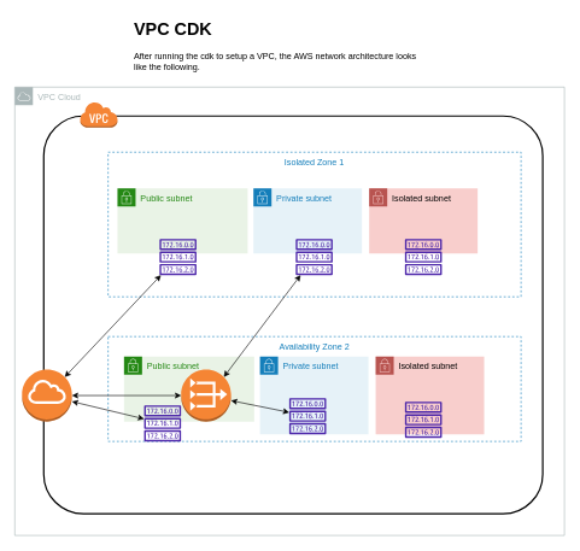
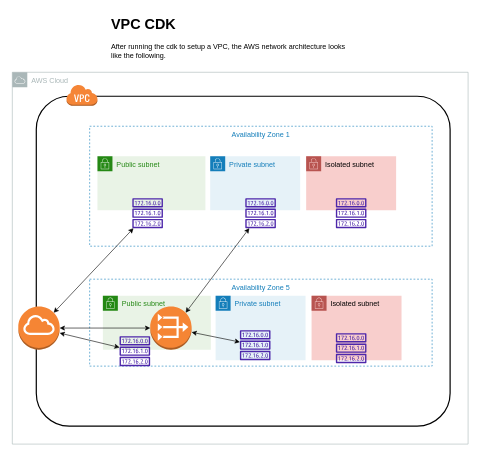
  <mxCell id="0" />
  <mxCell id="1" parent="0" />
- <mxCell id="2" value="Availability Zone 2" style="fillColor=none;strokeColor=#147EBA;dashed=1;verticalAlign=top;fontStyle=0;fontColor=#147EBA;" vertex="1" parent="1"><mxGeometry x="149" y="465" width="571" height="145" as="geometry" /></mxCell>
- <mxCell id="3" value="VPC Cloud" style="sketch=0;outlineConnect=0;gradientColor=none;html=1;whiteSpace=wrap;fontSize=12;fontStyle=0;shape=mxgraph.aws4.group;grIcon=mxgraph.aws4.group_aws_cloud;strokeColor=#AAB7B8;fillColor=none;verticalAlign=top;align=left;spacingLeft=30;fontColor=#AAB7B8;dashed=0;" parent="1" vertex="1"><mxGeometry x="20" y="120" width="760" height="620" as="geometry" /></mxCell>
+ <mxCell id="2" value="Availability Zone 5" style="fillColor=none;strokeColor=#147EBA;dashed=1;verticalAlign=top;fontStyle=0;fontColor=#147EBA;" vertex="1" parent="1"><mxGeometry x="149" y="465" width="571" height="145" as="geometry" /></mxCell>
+ <mxCell id="3" value="AWS Cloud" style="sketch=0;outlineConnect=0;gradientColor=none;html=1;whiteSpace=wrap;fontSize=12;fontStyle=0;shape=mxgraph.aws4.group;grIcon=mxgraph.aws4.group_aws_cloud;strokeColor=#AAB7B8;fillColor=none;verticalAlign=top;align=left;spacingLeft=30;fontColor=#AAB7B8;dashed=0;" parent="1" vertex="1"><mxGeometry x="20" y="120" width="760" height="620" as="geometry" /></mxCell>
  <mxCell id="4" value="" style="rounded=1;arcSize=10;dashed=0;fillColor=none;gradientColor=none;strokeWidth=2;" parent="1" vertex="1"><mxGeometry x="60" y="160" width="690" height="550" as="geometry" /></mxCell>
  <mxCell id="5" value="Public subnet" style="points=[[0,0],[0.25,0],[0.5,0],[0.75,0],[1,0],[1,0.25],[1,0.5],[1,0.75],[1,1],[0.75,1],[0.5,1],[0.25,1],[0,1],[0,0.75],[0,0.5],[0,0.25]];outlineConnect=0;gradientColor=none;html=1;whiteSpace=wrap;fontSize=12;fontStyle=0;container=1;pointerEvents=0;collapsible=0;recursiveResize=0;shape=mxgraph.aws4.group;grIcon=mxgraph.aws4.group_security_group;grStroke=0;strokeColor=#248814;fillColor=#E9F3E6;verticalAlign=top;align=left;spacingLeft=30;fontColor=#248814;dashed=0;" vertex="1" parent="1"><mxGeometry x="171" y="492.5" width="180" height="90" as="geometry" /></mxCell>
- <mxCell id="6" value="Isolated Zone 1" style="fillColor=none;strokeColor=#147EBA;dashed=1;verticalAlign=top;fontStyle=0;fontColor=#147EBA;" vertex="1" parent="1"><mxGeometry x="149" y="210" width="571" height="200" as="geometry" /></mxCell>
+ <mxCell id="6" value="Availability Zone 1" style="fillColor=none;strokeColor=#147EBA;dashed=1;verticalAlign=top;fontStyle=0;fontColor=#147EBA;" vertex="1" parent="1"><mxGeometry x="149" y="210" width="571" height="200" as="geometry" /></mxCell>
  <mxCell id="7" value="Isolated subnet" style="points=[[0,0],[0.25,0],[0.5,0],[0.75,0],[1,0],[1,0.25],[1,0.5],[1,0.75],[1,1],[0.75,1],[0.5,1],[0.25,1],[0,1],[0,0.75],[0,0.5],[0,0.25]];outlineConnect=0;html=1;whiteSpace=wrap;fontSize=12;fontStyle=0;container=1;pointerEvents=0;collapsible=0;recursiveResize=0;shape=mxgraph.aws4.group;grIcon=mxgraph.aws4.group_security_group;grStroke=0;strokeColor=#b85450;fillColor=#f8cecc;verticalAlign=top;align=left;spacingLeft=30;dashed=0;" parent="1" vertex="1"><mxGeometry x="510" y="260" width="150" height="90" as="geometry" /></mxCell>
  <mxCell id="8" value="" style="dashed=0;html=1;shape=mxgraph.aws3.virtual_private_cloud;fillColor=#F58536;gradientColor=none;dashed=0;" parent="1" vertex="1"><mxGeometry x="110" y="140" width="52" height="36" as="geometry" /></mxCell>
  <mxCell id="9" value="Private subnet" style="points=[[0,0],[0.25,0],[0.5,0],[0.75,0],[1,0],[1,0.25],[1,0.5],[1,0.75],[1,1],[0.75,1],[0.5,1],[0.25,1],[0,1],[0,0.75],[0,0.5],[0,0.25]];outlineConnect=0;gradientColor=none;html=1;whiteSpace=wrap;fontSize=12;fontStyle=0;container=1;pointerEvents=0;collapsible=0;recursiveResize=0;shape=mxgraph.aws4.group;grIcon=mxgraph.aws4.group_security_group;grStroke=0;strokeColor=#147EBA;fillColor=#E6F2F8;verticalAlign=top;align=left;spacingLeft=30;fontColor=#147EBA;dashed=0;" parent="1" vertex="1"><mxGeometry x="350" y="260" width="150" height="90" as="geometry" /></mxCell>
  <mxCell id="10" value="" style="outlineConnect=0;dashed=0;verticalLabelPosition=bottom;verticalAlign=top;align=center;html=1;shape=mxgraph.aws3.internet_gateway;fillColor=#F58534;gradientColor=none;" parent="1" vertex="1"><mxGeometry x="30" y="510.5" width="69" height="72" as="geometry" /></mxCell>
  <mxCell id="11" value="&lt;h1&gt;VPC CDK&lt;/h1&gt;&lt;p&gt;After running the cdk to setup a VPC, the AWS network architecture looks like the following.&lt;/p&gt;" style="text;html=1;strokeColor=none;fillColor=none;spacing=5;spacingTop=-20;whiteSpace=wrap;overflow=hidden;rounded=0;" parent="1" vertex="1"><mxGeometry x="180" y="20" width="405" height="130" as="geometry" /></mxCell>
  <mxCell id="12" value="Public subnet" style="points=[[0,0],[0.25,0],[0.5,0],[0.75,0],[1,0],[1,0.25],[1,0.5],[1,0.75],[1,1],[0.75,1],[0.5,1],[0.25,1],[0,1],[0,0.75],[0,0.5],[0,0.25]];outlineConnect=0;gradientColor=none;html=1;whiteSpace=wrap;fontSize=12;fontStyle=0;container=1;pointerEvents=0;collapsible=0;recursiveResize=0;shape=mxgraph.aws4.group;grIcon=mxgraph.aws4.group_security_group;grStroke=0;strokeColor=#248814;fillColor=#E9F3E6;verticalAlign=top;align=left;spacingLeft=30;fontColor=#248814;dashed=0;" vertex="1" parent="1"><mxGeometry x="162" y="260" width="180" height="90" as="geometry" /></mxCell>
  <mxCell id="13" value="Isolated subnet" style="points=[[0,0],[0.25,0],[0.5,0],[0.75,0],[1,0],[1,0.25],[1,0.5],[1,0.75],[1,1],[0.75,1],[0.5,1],[0.25,1],[0,1],[0,0.75],[0,0.5],[0,0.25]];outlineConnect=0;html=1;whiteSpace=wrap;fontSize=12;fontStyle=0;container=1;pointerEvents=0;collapsible=0;recursiveResize=0;shape=mxgraph.aws4.group;grIcon=mxgraph.aws4.group_security_group;grStroke=0;strokeColor=#b85450;fillColor=#f8cecc;verticalAlign=top;align=left;spacingLeft=30;dashed=0;" vertex="1" parent="1"><mxGeometry x="519" y="492.5" width="150" height="107.5" as="geometry" /></mxCell>
  <mxCell id="14" value="" style="sketch=0;outlineConnect=0;fontColor=#232F3E;gradientColor=none;fillColor=#4D27AA;strokeColor=none;dashed=0;verticalLabelPosition=bottom;verticalAlign=top;align=center;html=1;fontSize=12;fontStyle=0;aspect=fixed;pointerEvents=1;shape=mxgraph.aws4.route_table;" vertex="1" parent="13"><mxGeometry x="40.34" y="62.5" width="51.32" height="50" as="geometry" /></mxCell>
  <mxCell id="15" value="Private subnet" style="points=[[0,0],[0.25,0],[0.5,0],[0.75,0],[1,0],[1,0.25],[1,0.5],[1,0.75],[1,1],[0.75,1],[0.5,1],[0.25,1],[0,1],[0,0.75],[0,0.5],[0,0.25]];outlineConnect=0;gradientColor=none;html=1;whiteSpace=wrap;fontSize=12;fontStyle=0;container=1;pointerEvents=0;collapsible=0;recursiveResize=0;shape=mxgraph.aws4.group;grIcon=mxgraph.aws4.group_security_group;grStroke=0;strokeColor=#147EBA;fillColor=#E6F2F8;verticalAlign=top;align=left;spacingLeft=30;fontColor=#147EBA;dashed=0;" vertex="1" parent="1"><mxGeometry x="359" y="492.5" width="150" height="107.5" as="geometry" /></mxCell>
  <mxCell id="16" value="" style="sketch=0;outlineConnect=0;fontColor=#232F3E;gradientColor=none;fillColor=#4D27AA;strokeColor=none;dashed=0;verticalLabelPosition=bottom;verticalAlign=top;align=center;html=1;fontSize=12;fontStyle=0;aspect=fixed;pointerEvents=1;shape=mxgraph.aws4.route_table;" vertex="1" parent="15"><mxGeometry x="40.34" y="57.5" width="51.32" height="50" as="geometry" /></mxCell>
  <mxCell id="17" value="" style="sketch=0;outlineConnect=0;fontColor=#232F3E;gradientColor=none;fillColor=#4D27AA;strokeColor=none;dashed=0;verticalLabelPosition=bottom;verticalAlign=top;align=center;html=1;fontSize=12;fontStyle=0;aspect=fixed;pointerEvents=1;shape=mxgraph.aws4.route_table;" vertex="1" parent="1"><mxGeometry x="220" y="330" width="51.32" height="50" as="geometry" /></mxCell>
  <mxCell id="18" value="" style="sketch=0;outlineConnect=0;fontColor=#232F3E;gradientColor=none;fillColor=#4D27AA;strokeColor=none;dashed=0;verticalLabelPosition=bottom;verticalAlign=top;align=center;html=1;fontSize=12;fontStyle=0;aspect=fixed;pointerEvents=1;shape=mxgraph.aws4.route_table;" vertex="1" parent="1"><mxGeometry x="408.34" y="330" width="51.32" height="50" as="geometry" /></mxCell>
  <mxCell id="19" value="" style="sketch=0;outlineConnect=0;fontColor=#232F3E;gradientColor=none;fillColor=#4D27AA;strokeColor=none;dashed=0;verticalLabelPosition=bottom;verticalAlign=top;align=center;html=1;fontSize=12;fontStyle=0;aspect=fixed;pointerEvents=1;shape=mxgraph.aws4.route_table;" vertex="1" parent="1"><mxGeometry x="559.34" y="330" width="51.32" height="50" as="geometry" /></mxCell>
  <mxCell id="20" value="" style="sketch=0;outlineConnect=0;fontColor=#232F3E;gradientColor=none;fillColor=#4D27AA;strokeColor=none;dashed=0;verticalLabelPosition=bottom;verticalAlign=top;align=center;html=1;fontSize=12;fontStyle=0;aspect=fixed;pointerEvents=1;shape=mxgraph.aws4.route_table;" vertex="1" parent="1"><mxGeometry x="198.68" y="560" width="51.32" height="50" as="geometry" /></mxCell>
  <mxCell id="21" value="" style="endArrow=classic;startArrow=classic;html=1;rounded=0;exitX=0.855;exitY=0.145;exitDx=0;exitDy=0;exitPerimeter=0;" edge="1" parent="1" source="23" target="18"><mxGeometry width="50" height="50" relative="1" as="geometry"><mxPoint x="500" y="560" as="sourcePoint" /><mxPoint x="550" y="510" as="targetPoint" /></mxGeometry></mxCell>
  <mxCell id="22" value="" style="endArrow=classic;startArrow=classic;html=1;rounded=0;" edge="1" parent="1" source="23" target="16"><mxGeometry width="50" height="50" relative="1" as="geometry"><mxPoint x="322.604" y="520.5" as="sourcePoint" /><mxPoint x="424.483" y="390" as="targetPoint" /></mxGeometry></mxCell>
  <mxCell id="23" value="" style="outlineConnect=0;dashed=0;verticalLabelPosition=bottom;verticalAlign=top;align=center;html=1;shape=mxgraph.aws3.vpc_nat_gateway;fillColor=#F58534;gradientColor=none;" parent="1" vertex="1"><mxGeometry x="250" y="510.5" width="69" height="72" as="geometry" /></mxCell>
  <mxCell id="24" value="" style="endArrow=classic;startArrow=classic;html=1;rounded=0;" edge="1" parent="1" source="10" target="23"><mxGeometry width="50" height="50" relative="1" as="geometry"><mxPoint x="220" y="820" as="sourcePoint" /><mxPoint x="270" y="770" as="targetPoint" /></mxGeometry></mxCell>
  <mxCell id="25" value="" style="endArrow=classic;startArrow=classic;html=1;rounded=0;exitX=0.855;exitY=0.145;exitDx=0;exitDy=0;exitPerimeter=0;" edge="1" parent="1" source="10" target="17"><mxGeometry width="50" height="50" relative="1" as="geometry"><mxPoint x="500" y="560" as="sourcePoint" /><mxPoint x="550" y="510" as="targetPoint" /></mxGeometry></mxCell>
  <mxCell id="26" value="" style="endArrow=classic;startArrow=classic;html=1;rounded=0;" edge="1" parent="1" source="10" target="20"><mxGeometry width="50" height="50" relative="1" as="geometry"><mxPoint x="210" y="840" as="sourcePoint" /><mxPoint x="260" y="790" as="targetPoint" /></mxGeometry></mxCell>
